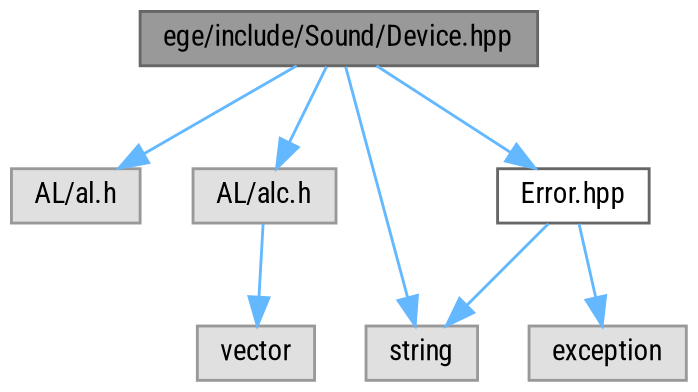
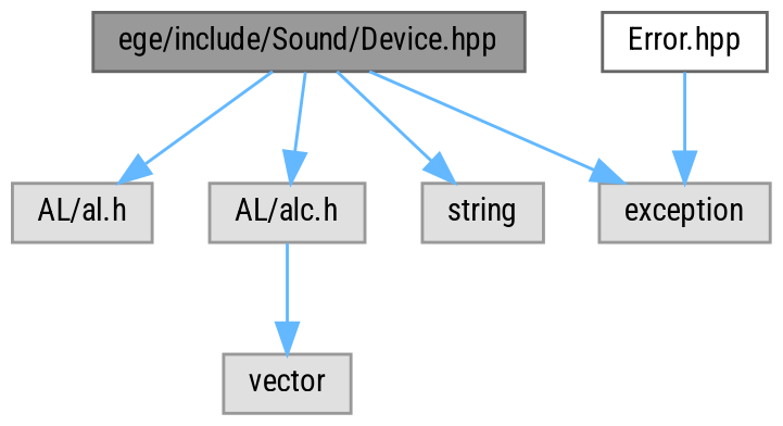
  digraph {
    fontname="Roboto Condensed"
    node [color=grey60 fillcolor="#E0E0E0" fontname="Roboto Condensed" fontsize=10 shape=box style=filled]
    edge [color=steelblue1 fontname="Roboto Condensed" fontsize=10 labelfontname=Helvetica labelfontsize=10 style=solid]
    n1 [color=gray40 fillcolor=grey60 fontcolor=black height=0.2 label="ege/include/Sound/Device.hpp" width=0.4]
    n2 [height=0.2 label="AL/al.h" width=0.4]
    n3 [height=0.2 label="AL/alc.h" width=0.4]
    n4 [height=0.2 label=string width=0.4]
    n5 [color=grey40 fillcolor=white height=0.2 label="Error.hpp" width=0.4]
    n6 [height=0.2 label=vector width=0.4]
    n7 [height=0.2 label=exception width=0.4]
    n1 -> n2
    n1 -> n3
    n1 -> n4
-   n1 -> n5
+   n1 -> n7
    n3 -> n6
-   n5 -> n4
    n5 -> n7
  }
